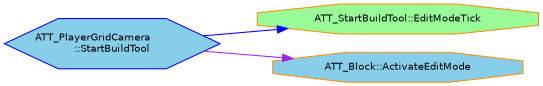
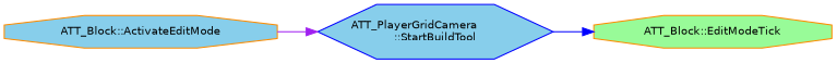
  digraph {
    rankdir=RL
    node [color=darkorange fillcolor=skyblue fontname=Helvetica fontsize=10 shape=octagon style=filled]
    edge [dir=back fontname=Helvetica fontsize=10 labelfontname=Helvetica labelfontsize=10 style=solid]
-   n1 [fillcolor=palegreen fontcolor=black height=0.2 label="ATT_StartBuildTool::EditModeTick" width=0.4]
+   n1 [fillcolor=palegreen fontcolor=black height=0.2 label="ATT_Block::EditModeTick" width=0.4]
    n2 [color=blue height=0.2 label="ATT_PlayerGridCamera\l::StartBuildTool" shape=hexagon width=0.4]
    n3 [height=0.2 label="ATT_Block::ActivateEditMode" width=0.4]
    n1 -> n2 [color=blue]
-   n3 -> n2 [color=purple]
+   n2 -> n3 [color=purple]
  }
